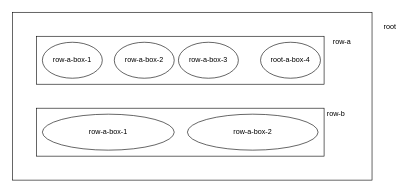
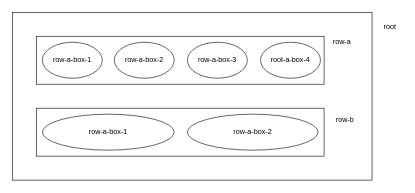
  <mxCell id="0" />
  <mxCell id="1" parent="0" />
  <mxCell id="2" value="" style="rounded=0;whiteSpace=wrap;html=1;" vertex="1" parent="1"><mxGeometry x="20" y="20" width="600" height="280" as="geometry" /></mxCell>
  <mxCell id="3" value="root" style="text;html=1;strokeColor=none;fillColor=none;align=center;verticalAlign=middle;whiteSpace=wrap;rounded=0;" vertex="1" parent="1"><mxGeometry x="630" y="35" width="40" height="20" as="geometry" /></mxCell>
  <mxCell id="4" value="" style="rounded=0;whiteSpace=wrap;html=1;" vertex="1" parent="1"><mxGeometry x="60" y="60" width="480" height="80" as="geometry" /></mxCell>
  <mxCell id="5" value="row-a-box-1" style="ellipse;whiteSpace=wrap;html=1;" vertex="1" parent="1"><mxGeometry x="70" y="70" width="100" height="60" as="geometry" /></mxCell>
  <mxCell id="6" value="row-a" style="text;html=1;strokeColor=none;fillColor=none;align=center;verticalAlign=middle;whiteSpace=wrap;rounded=0;" vertex="1" parent="1"><mxGeometry x="550" y="60" width="40" height="20" as="geometry" /></mxCell>
- <mxCell id="7" value="row-a-box-3" style="ellipse;whiteSpace=wrap;html=1;" vertex="1" parent="1"><mxGeometry x="297" y="70" width="100" height="60" as="geometry" /></mxCell>
+ <mxCell id="7" value="row-a-box-3" style="ellipse;whiteSpace=wrap;html=1;" vertex="1" parent="1"><mxGeometry x="312" y="70" width="100" height="60" as="geometry" /></mxCell>
  <mxCell id="8" value="row-a-box-2" style="ellipse;whiteSpace=wrap;html=1;" vertex="1" parent="1"><mxGeometry x="190" y="70" width="100" height="60" as="geometry" /></mxCell>
  <mxCell id="9" value="root-a-box-4" style="ellipse;whiteSpace=wrap;html=1;" vertex="1" parent="1"><mxGeometry x="434" y="70" width="100" height="60" as="geometry" /></mxCell>
  <mxCell id="10" value="" style="rounded=0;whiteSpace=wrap;html=1;" vertex="1" parent="1"><mxGeometry x="60" y="180" width="480" height="80" as="geometry" /></mxCell>
  <mxCell id="11" value="row-a-box-1" style="ellipse;whiteSpace=wrap;html=1;" vertex="1" parent="1"><mxGeometry x="70" y="190" width="220" height="60" as="geometry" /></mxCell>
- <mxCell id="12" value="row-b" style="text;html=1;strokeColor=none;fillColor=none;align=center;verticalAlign=middle;whiteSpace=wrap;rounded=0;" vertex="1" parent="1"><mxGeometry x="540" y="180" width="40" height="20" as="geometry" /></mxCell>
+ <mxCell id="12" value="row-b" style="text;html=1;strokeColor=none;fillColor=none;align=center;verticalAlign=middle;whiteSpace=wrap;rounded=0;" vertex="1" parent="1"><mxGeometry x="555" y="190" width="40" height="20" as="geometry" /></mxCell>
  <mxCell id="13" value="row-a-box-2" style="ellipse;whiteSpace=wrap;html=1;" vertex="1" parent="1"><mxGeometry x="312" y="190" width="218" height="60" as="geometry" /></mxCell>
